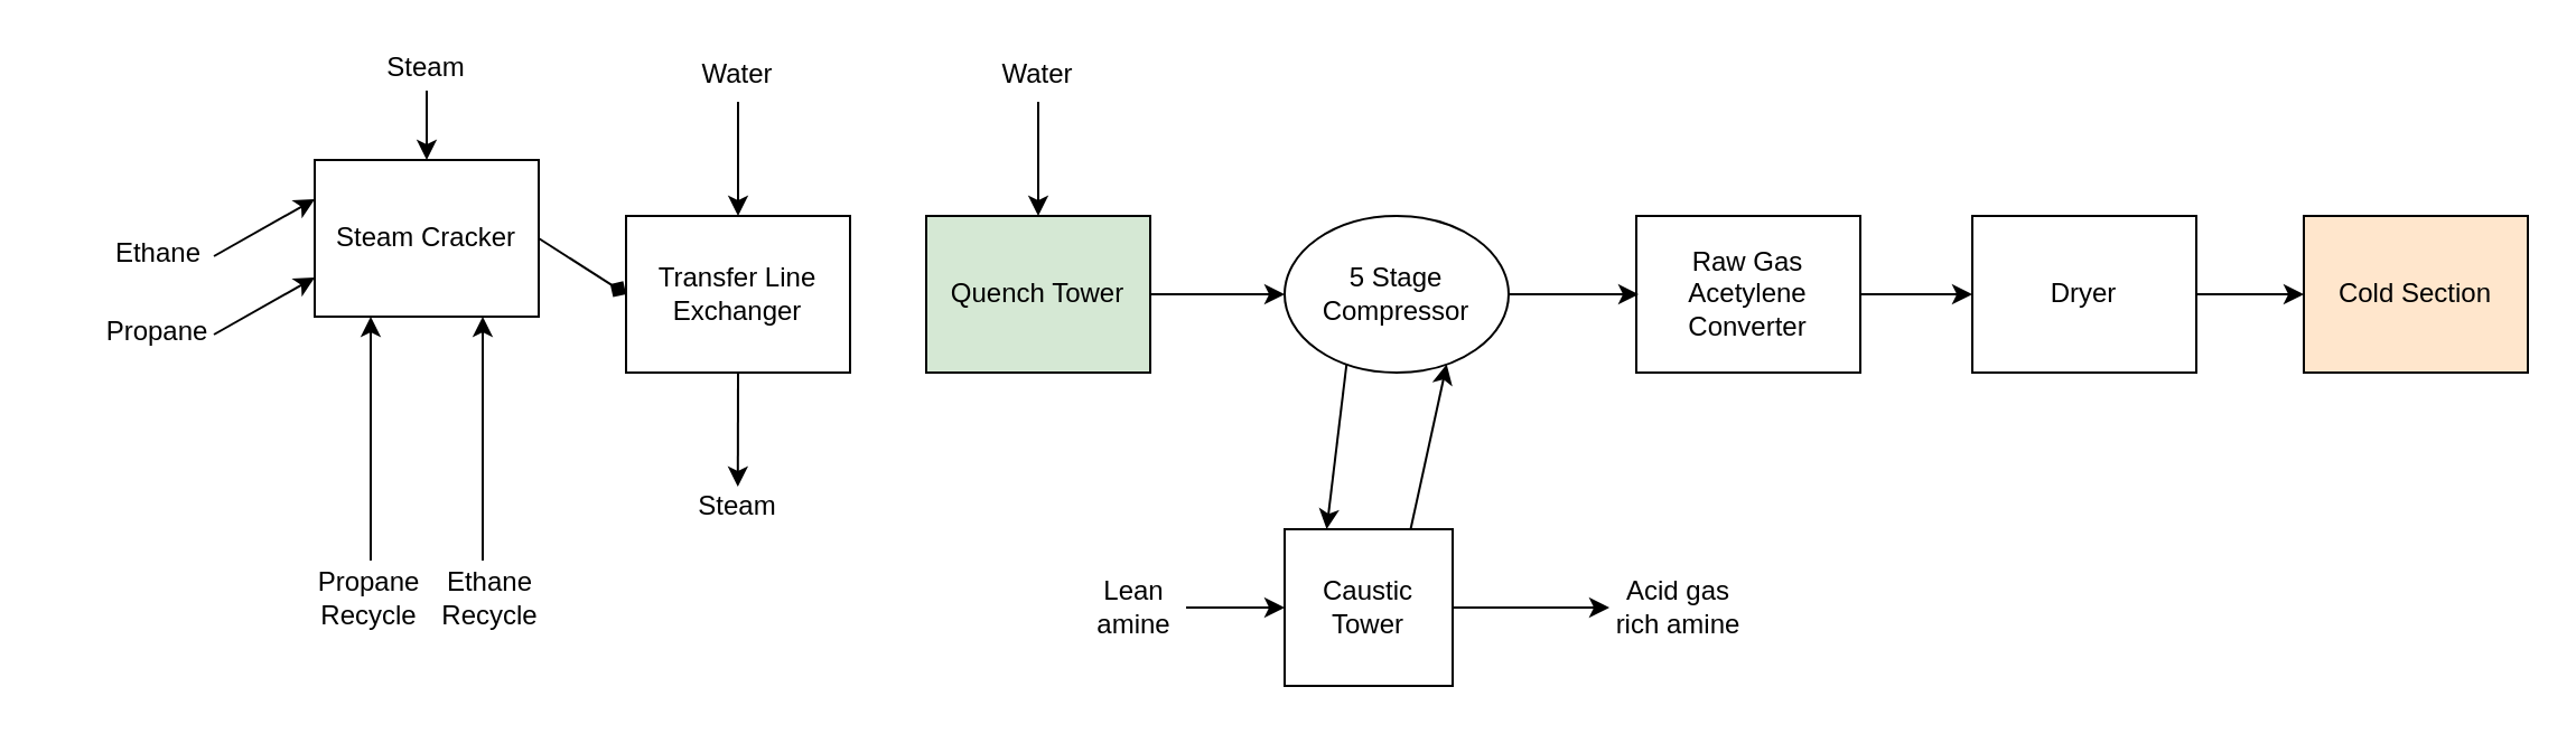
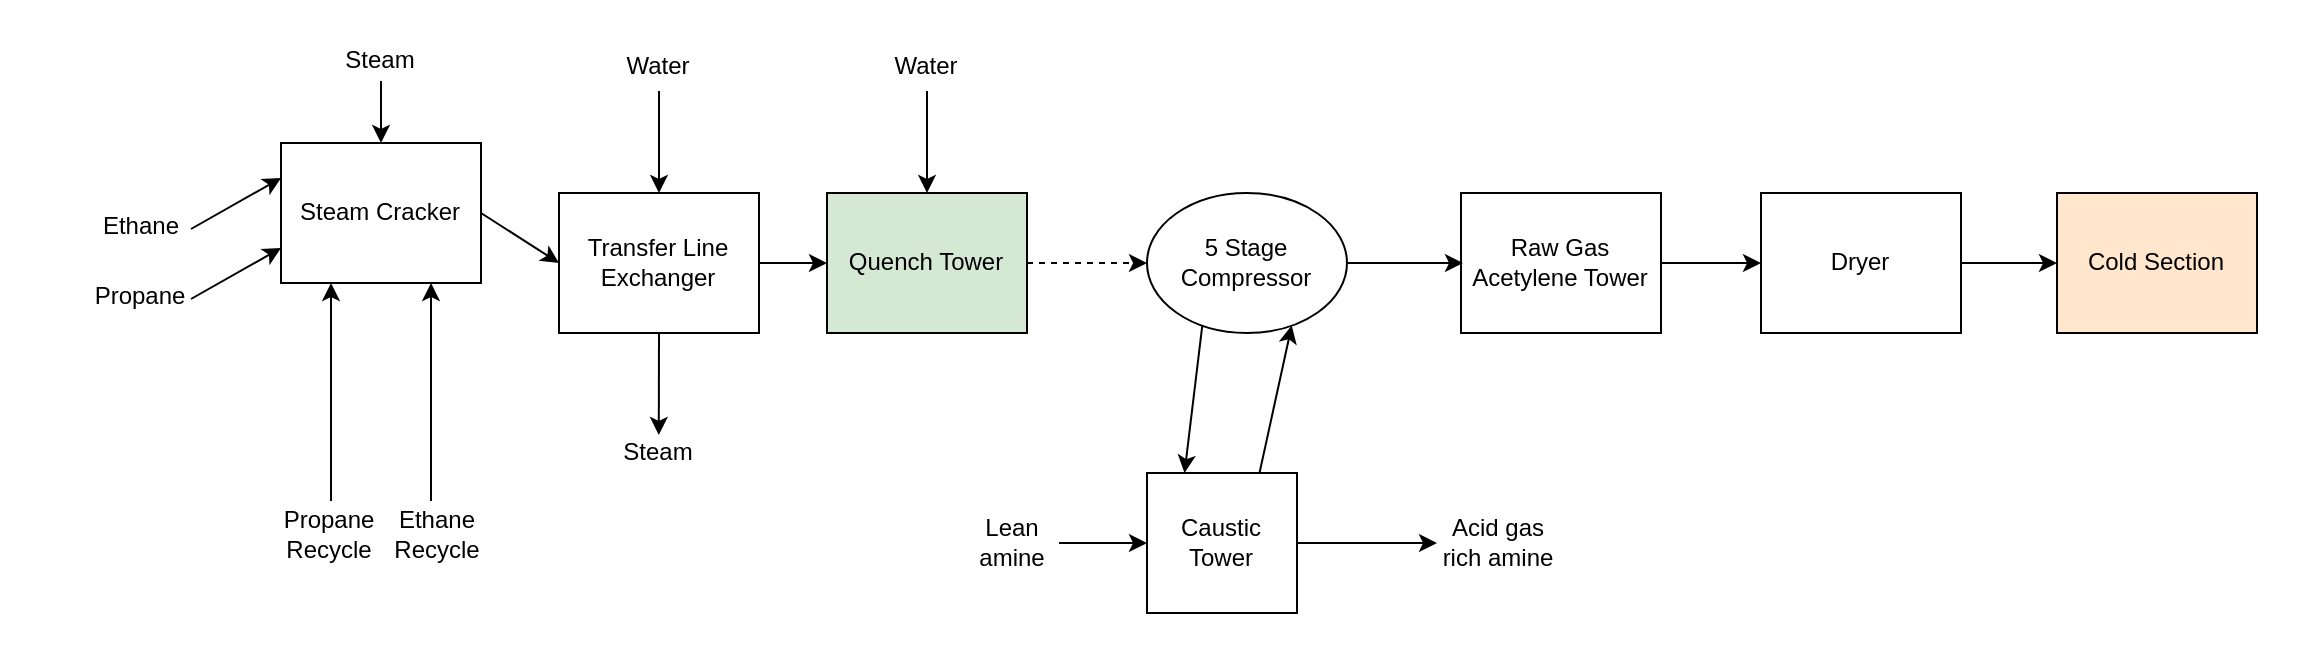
  <mxCell id="0" />
  <mxCell id="1" parent="0" />
  <mxCell id="2" value="Steam Cracker" style="rounded=0;whiteSpace=wrap;html=1;" parent="1" vertex="1"><mxGeometry x="140" y="71" width="100" height="70" as="geometry" /></mxCell>
  <mxCell id="3" value="Quench Tower" style="rounded=0;whiteSpace=wrap;html=1;fillColor=#d5e8d4;" parent="1" vertex="1"><mxGeometry x="413" y="96" width="100" height="70" as="geometry" /></mxCell>
  <mxCell id="4" value="Caustic Tower" style="rounded=0;whiteSpace=wrap;html=1;" parent="1" vertex="1"><mxGeometry x="573" y="236" width="75" height="70" as="geometry" /></mxCell>
  <mxCell id="5" value="5 Stage Compressor" style="ellipse;whiteSpace=wrap;html=1;" parent="1" vertex="1"><mxGeometry x="573" y="96" width="100" height="70" as="geometry" /></mxCell>
- <mxCell id="6" value="Raw Gas Acetylene Converter" style="rounded=0;whiteSpace=wrap;html=1;" parent="1" vertex="1"><mxGeometry x="730" y="96" width="100" height="70" as="geometry" /></mxCell>
- <mxCell id="7" value="" style="endArrow=diamond;html=1;exitX=1;exitY=0.5;exitDx=0;exitDy=0;entryX=0;entryY=0.5;entryDx=0;entryDy=0;" parent="1" source="2" target="29" edge="1"><mxGeometry width="50" height="50" relative="1" as="geometry"><mxPoint x="327" y="246" as="sourcePoint" /><mxPoint x="377" y="196" as="targetPoint" /></mxGeometry></mxCell>
- <mxCell id="8" value="" style="endArrow=classic;html=1;exitX=1;exitY=0.5;exitDx=0;exitDy=0;entryX=0;entryY=0.5;entryDx=0;entryDy=0;" parent="1" source="3" target="5" edge="1"><mxGeometry width="50" height="50" relative="1" as="geometry"><mxPoint x="353" y="141" as="sourcePoint" /><mxPoint x="423" y="141" as="targetPoint" /></mxGeometry></mxCell>
+ <mxCell id="6" value="Raw Gas Acetylene Tower" style="rounded=0;whiteSpace=wrap;html=1;" parent="1" vertex="1"><mxGeometry x="730" y="96" width="100" height="70" as="geometry" /></mxCell>
+ <mxCell id="7" value="" style="endArrow=classic;html=1;exitX=1;exitY=0.5;exitDx=0;exitDy=0;entryX=0;entryY=0.5;entryDx=0;entryDy=0;" parent="1" source="2" target="29" edge="1"><mxGeometry width="50" height="50" relative="1" as="geometry"><mxPoint x="327" y="246" as="sourcePoint" /><mxPoint x="377" y="196" as="targetPoint" /></mxGeometry></mxCell>
+ <mxCell id="8" value="" style="endArrow=classic;html=1;exitX=1;exitY=0.5;exitDx=0;exitDy=0;entryX=0;entryY=0.5;entryDx=0;entryDy=0;dashed=1;" parent="1" source="3" target="5" edge="1"><mxGeometry width="50" height="50" relative="1" as="geometry"><mxPoint x="353" y="141" as="sourcePoint" /><mxPoint x="423" y="141" as="targetPoint" /></mxGeometry></mxCell>
  <mxCell id="9" value="" style="endArrow=classic;html=1;entryX=0;entryY=0.75;entryDx=0;entryDy=0;" parent="1" target="2" edge="1"><mxGeometry width="50" height="50" relative="1" as="geometry"><mxPoint x="95" y="149" as="sourcePoint" /><mxPoint x="297" y="141" as="targetPoint" /></mxGeometry></mxCell>
  <mxCell id="10" value="" style="endArrow=classic;html=1;exitX=0.25;exitY=1;exitDx=0;exitDy=0;entryX=0.25;entryY=0;entryDx=0;entryDy=0;entryPerimeter=0;" parent="1" source="5" target="4" edge="1"><mxGeometry width="50" height="50" relative="1" as="geometry"><mxPoint x="713" y="236" as="sourcePoint" /><mxPoint x="763" y="186" as="targetPoint" /></mxGeometry></mxCell>
  <mxCell id="11" value="" style="endArrow=classic;html=1;exitX=0.75;exitY=0;exitDx=0;exitDy=0;entryX=0.75;entryY=1;entryDx=0;entryDy=0;exitPerimeter=0;" parent="1" source="4" target="5" edge="1"><mxGeometry width="50" height="50" relative="1" as="geometry"><mxPoint x="833" y="130.5" as="sourcePoint" /><mxPoint x="883" y="131" as="targetPoint" /></mxGeometry></mxCell>
  <mxCell id="12" value="" style="endArrow=classic;html=1;exitX=1;exitY=0.5;exitDx=0;exitDy=0;" parent="1" source="5" edge="1"><mxGeometry width="50" height="50" relative="1" as="geometry"><mxPoint x="983" y="131" as="sourcePoint" /><mxPoint x="731" y="131" as="targetPoint" /></mxGeometry></mxCell>
  <mxCell id="13" value="" style="endArrow=classic;html=1;entryX=0;entryY=0.25;entryDx=0;entryDy=0;" parent="1" target="2" edge="1"><mxGeometry width="50" height="50" relative="1" as="geometry"><mxPoint x="95" y="114" as="sourcePoint" /><mxPoint x="87" y="126" as="targetPoint" /></mxGeometry></mxCell>
  <mxCell id="14" value="Ethane" style="text;html=1;strokeColor=none;fillColor=none;align=center;verticalAlign=middle;whiteSpace=wrap;rounded=0;" parent="1" vertex="1"><mxGeometry x="20.5" y="103" width="99" height="20" as="geometry" /></mxCell>
  <mxCell id="15" value="Propane" style="text;html=1;strokeColor=none;fillColor=none;align=center;verticalAlign=middle;whiteSpace=wrap;rounded=0;" parent="1" vertex="1"><mxGeometry x="50" y="138" width="40" height="20" as="geometry" /></mxCell>
  <mxCell id="16" value="" style="endArrow=classic;html=1;entryX=0;entryY=0.5;entryDx=0;entryDy=0;" parent="1" edge="1" target="35"><mxGeometry width="50" height="50" relative="1" as="geometry"><mxPoint x="830" y="131" as="sourcePoint" /><mxPoint x="879" y="131" as="targetPoint" /></mxGeometry></mxCell>
  <mxCell id="17" value="" style="endArrow=classic;html=1;entryX=0;entryY=0.5;entryDx=0;entryDy=0;" parent="1" target="4" edge="1"><mxGeometry width="50" height="50" relative="1" as="geometry"><mxPoint x="529" y="271" as="sourcePoint" /><mxPoint x="423" y="141" as="targetPoint" /></mxGeometry></mxCell>
  <mxCell id="18" value="" style="endArrow=classic;html=1;exitX=1;exitY=0.5;exitDx=0;exitDy=0;" parent="1" source="4" edge="1"><mxGeometry width="50" height="50" relative="1" as="geometry"><mxPoint x="493" y="281" as="sourcePoint" /><mxPoint x="718" y="271" as="targetPoint" /></mxGeometry></mxCell>
  <mxCell id="19" value="Acid gas rich amine" style="text;html=1;strokeColor=none;fillColor=none;align=center;verticalAlign=middle;whiteSpace=wrap;rounded=0;" parent="1" vertex="1"><mxGeometry x="719" y="261" width="60" height="20" as="geometry" /></mxCell>
  <mxCell id="20" value="Lean amine" style="text;html=1;strokeColor=none;fillColor=none;align=center;verticalAlign=middle;whiteSpace=wrap;rounded=0;" parent="1" vertex="1"><mxGeometry x="476" y="251" width="60" height="40" as="geometry" /></mxCell>
  <mxCell id="21" value="" style="endArrow=classic;html=1;entryX=0.5;entryY=0;entryDx=0;entryDy=0;" parent="1" target="3" edge="1"><mxGeometry width="50" height="50" relative="1" as="geometry"><mxPoint x="463" y="45" as="sourcePoint" /><mxPoint x="674" y="202" as="targetPoint" /></mxGeometry></mxCell>
  <mxCell id="22" value="Water" style="text;html=1;strokeColor=none;fillColor=none;align=center;verticalAlign=middle;whiteSpace=wrap;rounded=0;" parent="1" vertex="1"><mxGeometry x="443" y="23" width="40" height="20" as="geometry" /></mxCell>
  <mxCell id="23" value="" style="endArrow=classic;html=1;entryX=0.5;entryY=0;entryDx=0;entryDy=0;exitX=0.5;exitY=1;exitDx=0;exitDy=0;" parent="1" source="24" target="2" edge="1"><mxGeometry width="50" height="50" relative="1" as="geometry"><mxPoint x="167" y="44" as="sourcePoint" /><mxPoint x="357" y="116" as="targetPoint" /></mxGeometry></mxCell>
  <mxCell id="24" value="Steam" style="text;html=1;strokeColor=none;fillColor=none;align=center;verticalAlign=middle;whiteSpace=wrap;rounded=0;" parent="1" vertex="1"><mxGeometry x="170" y="20" width="40" height="20" as="geometry" /></mxCell>
  <mxCell id="25" value="Ethane &lt;br&gt;Recycle" style="text;html=1;align=center;verticalAlign=middle;resizable=0;points=[];autosize=1;" parent="1" vertex="1"><mxGeometry x="191" y="251" width="53" height="31" as="geometry" /></mxCell>
  <mxCell id="26" value="Propane &lt;br&gt;Recycle" style="text;html=1;align=center;verticalAlign=middle;resizable=0;points=[];autosize=1;" parent="1" vertex="1"><mxGeometry x="136" y="251" width="55" height="31" as="geometry" /></mxCell>
  <mxCell id="27" value="" style="endArrow=classic;html=1;entryX=0.75;entryY=1;entryDx=0;entryDy=0;" parent="1" target="2" edge="1"><mxGeometry width="50" height="50" relative="1" as="geometry"><mxPoint x="215" y="250" as="sourcePoint" /><mxPoint x="1134" y="590" as="targetPoint" /></mxGeometry></mxCell>
  <mxCell id="28" value="" style="endArrow=classic;html=1;entryX=0.25;entryY=1;entryDx=0;entryDy=0;" parent="1" target="2" edge="1"><mxGeometry width="50" height="50" relative="1" as="geometry"><mxPoint x="165" y="250" as="sourcePoint" /><mxPoint x="1154" y="610" as="targetPoint" /></mxGeometry></mxCell>
  <mxCell id="29" value="Transfer Line Exchanger" style="rounded=0;whiteSpace=wrap;html=1;" parent="1" vertex="1"><mxGeometry x="279" y="96" width="100" height="70" as="geometry" /></mxCell>
+ <mxCell id="30" value="" style="endArrow=classic;html=1;exitX=1;exitY=0.5;exitDx=0;exitDy=0;entryX=0;entryY=0.5;entryDx=0;entryDy=0;" parent="1" source="29" target="3" edge="1"><mxGeometry width="50" height="50" relative="1" as="geometry"><mxPoint x="250" y="141" as="sourcePoint" /><mxPoint x="308" y="168" as="targetPoint" /></mxGeometry></mxCell>
  <mxCell id="31" value="" style="endArrow=classic;html=1;entryX=0.5;entryY=0;entryDx=0;entryDy=0;" parent="1" target="29" edge="1"><mxGeometry width="50" height="50" relative="1" as="geometry"><mxPoint x="329" y="45" as="sourcePoint" /><mxPoint x="329" y="77" as="targetPoint" /></mxGeometry></mxCell>
  <mxCell id="32" value="Water" style="text;html=1;strokeColor=none;fillColor=none;align=center;verticalAlign=middle;whiteSpace=wrap;rounded=0;" parent="1" vertex="1"><mxGeometry x="309" y="23" width="40" height="20" as="geometry" /></mxCell>
  <mxCell id="33" value="" style="endArrow=classic;html=1;entryX=0.5;entryY=0;entryDx=0;entryDy=0;exitX=0.5;exitY=1;exitDx=0;exitDy=0;" parent="1" source="29" edge="1"><mxGeometry width="50" height="50" relative="1" as="geometry"><mxPoint x="320" y="185" as="sourcePoint" /><mxPoint x="328.9" y="217" as="targetPoint" /></mxGeometry></mxCell>
  <mxCell id="34" value="Steam" style="text;html=1;strokeColor=none;fillColor=none;align=center;verticalAlign=middle;whiteSpace=wrap;rounded=0;" parent="1" vertex="1"><mxGeometry x="309" y="216" width="40" height="20" as="geometry" /></mxCell>
  <mxCell id="35" value="Dryer" style="rounded=0;whiteSpace=wrap;html=1;" vertex="1" parent="1"><mxGeometry x="880" y="96" width="100" height="70" as="geometry" /></mxCell>
  <mxCell id="36" value="" style="endArrow=classic;html=1;entryX=0;entryY=0.5;entryDx=0;entryDy=0;" edge="1" parent="1" target="37"><mxGeometry width="50" height="50" relative="1" as="geometry"><mxPoint x="980" y="131" as="sourcePoint" /><mxPoint x="1029" y="131" as="targetPoint" /></mxGeometry></mxCell>
  <mxCell id="37" value="Cold Section" style="rounded=0;whiteSpace=wrap;html=1;fillColor=#ffe6cc;" vertex="1" parent="1"><mxGeometry x="1028" y="96" width="100" height="70" as="geometry" /></mxCell>
